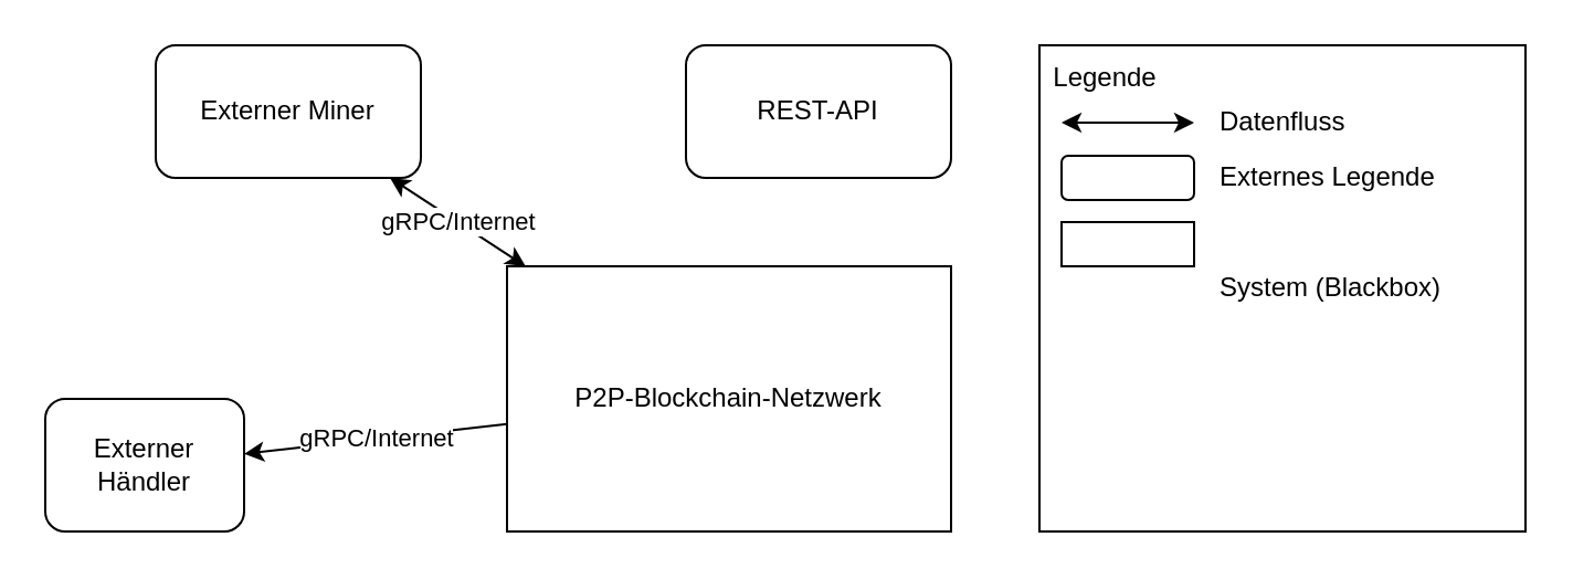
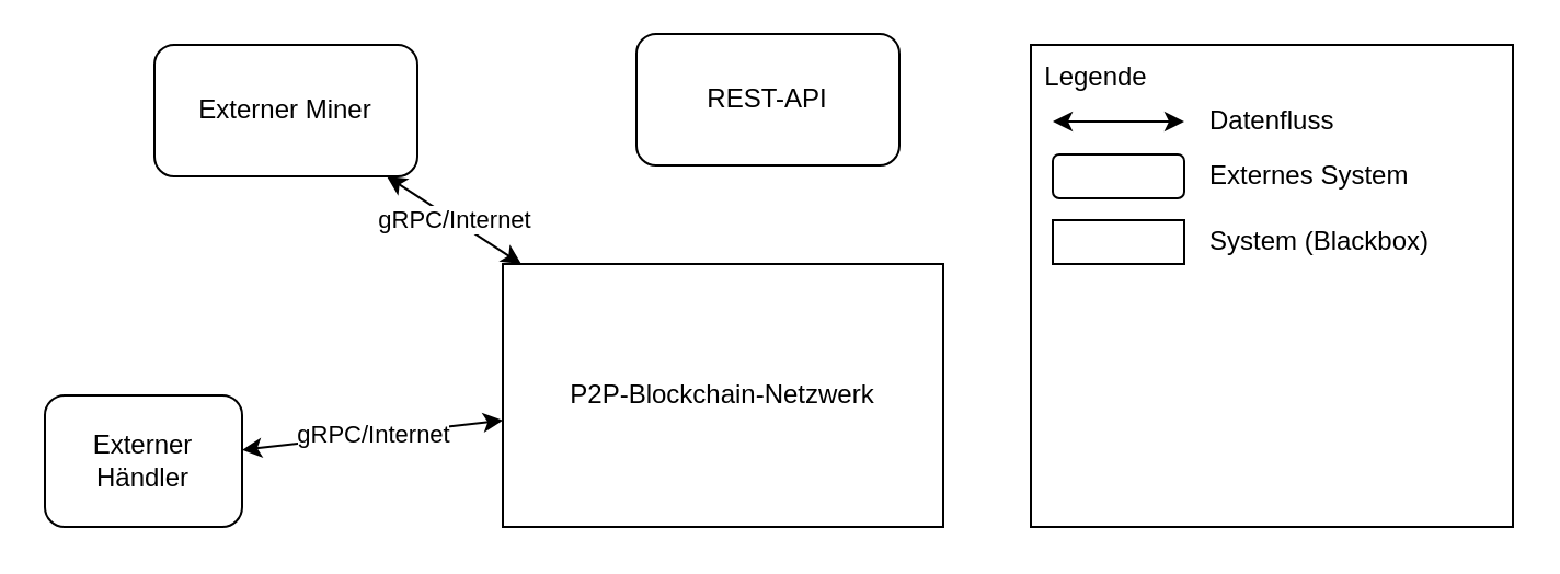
  <mxCell id="0" />
  <mxCell id="1" parent="0" />
  <mxCell id="2" value="P2P-Blockchain-Netzwerk" style="rounded=0;whiteSpace=wrap;html=1;" vertex="1" parent="1"><mxGeometry x="229" y="120" width="201" height="120" as="geometry" /></mxCell>
- <mxCell id="3" value="REST-API" style="rounded=1;whiteSpace=wrap;html=1;" vertex="1" parent="1"><mxGeometry x="310" y="20" width="120" height="60" as="geometry" /></mxCell>
+ <mxCell id="3" value="REST-API" style="rounded=1;whiteSpace=wrap;html=1;" vertex="1" parent="1"><mxGeometry x="290" y="15" width="120" height="60" as="geometry" /></mxCell>
  <mxCell id="4" value="Externer Miner" style="rounded=1;whiteSpace=wrap;html=1;" vertex="1" parent="1"><mxGeometry x="70" y="20" width="120" height="60" as="geometry" /></mxCell>
  <mxCell id="5" value="gRPC/Internet" style="endArrow=classic;startArrow=classic;html=1;rounded=0;" edge="1" parent="1" source="4" target="2"><mxGeometry width="50" height="50" relative="1" as="geometry"><mxPoint x="410" y="180" as="sourcePoint" /><mxPoint x="460" y="130" as="targetPoint" /></mxGeometry></mxCell>
  <mxCell id="6" value="Externer Händler" style="rounded=1;whiteSpace=wrap;html=1;" vertex="1" parent="1"><mxGeometry x="20" y="180" width="90" height="60" as="geometry" /></mxCell>
- <mxCell id="7" value="gRPC/Internet" style="endArrow=none;startArrow=classic;html=1;rounded=0;" edge="1" parent="1" source="6" target="2"><mxGeometry width="50" height="50" relative="1" as="geometry"><mxPoint x="430" y="230" as="sourcePoint" /><mxPoint x="480" y="180" as="targetPoint" /></mxGeometry></mxCell>
+ <mxCell id="7" value="gRPC/Internet" style="endArrow=classic;startArrow=classic;html=1;rounded=0;" edge="1" parent="1" source="6" target="2"><mxGeometry width="50" height="50" relative="1" as="geometry"><mxPoint x="430" y="230" as="sourcePoint" /><mxPoint x="480" y="180" as="targetPoint" /></mxGeometry></mxCell>
  <mxCell id="8" value="" style="whiteSpace=wrap;html=1;aspect=fixed;" vertex="1" parent="1"><mxGeometry x="470" y="20" width="220" height="220" as="geometry" /></mxCell>
  <mxCell id="9" value="Legende" style="text;html=1;whiteSpace=wrap;strokeColor=none;fillColor=none;align=center;verticalAlign=middle;rounded=0;" vertex="1" parent="1"><mxGeometry x="470" y="20" width="60" height="30" as="geometry" /></mxCell>
  <mxCell id="10" value="" style="endArrow=classic;startArrow=classic;html=1;rounded=0;" edge="1" parent="1"><mxGeometry width="50" height="50" relative="1" as="geometry"><mxPoint x="480" y="55" as="sourcePoint" /><mxPoint x="540" y="55" as="targetPoint" /></mxGeometry></mxCell>
  <mxCell id="11" value="Datenfluss" style="text;html=1;whiteSpace=wrap;strokeColor=none;fillColor=none;align=left;verticalAlign=middle;rounded=0;" vertex="1" parent="1"><mxGeometry x="550" y="40" width="130" height="30" as="geometry" /></mxCell>
  <mxCell id="12" value="" style="rounded=1;whiteSpace=wrap;html=1;" vertex="1" parent="1"><mxGeometry x="480" y="70" width="60" height="20" as="geometry" /></mxCell>
- <mxCell id="13" value="Externes Legende" style="text;html=1;whiteSpace=wrap;strokeColor=none;fillColor=none;align=left;verticalAlign=middle;rounded=0;" vertex="1" parent="1"><mxGeometry x="550" y="65" width="130" height="30" as="geometry" /></mxCell>
+ <mxCell id="13" value="Externes System" style="text;html=1;whiteSpace=wrap;strokeColor=none;fillColor=none;align=left;verticalAlign=middle;rounded=0;" vertex="1" parent="1"><mxGeometry x="550" y="65" width="130" height="30" as="geometry" /></mxCell>
  <mxCell id="14" value="" style="rounded=0;whiteSpace=wrap;html=1;" vertex="1" parent="1"><mxGeometry x="480" y="100" width="60" height="20" as="geometry" /></mxCell>
- <mxCell id="15" value="System (Blackbox)" style="text;html=1;whiteSpace=wrap;strokeColor=none;fillColor=none;align=left;verticalAlign=middle;rounded=0;" vertex="1" parent="1"><mxGeometry x="550" y="115" width="130" height="30" as="geometry" /></mxCell>
+ <mxCell id="15" value="System (Blackbox)" style="text;html=1;whiteSpace=wrap;strokeColor=none;fillColor=none;align=left;verticalAlign=middle;rounded=0;" vertex="1" parent="1"><mxGeometry x="550" y="95" width="130" height="30" as="geometry" /></mxCell>
